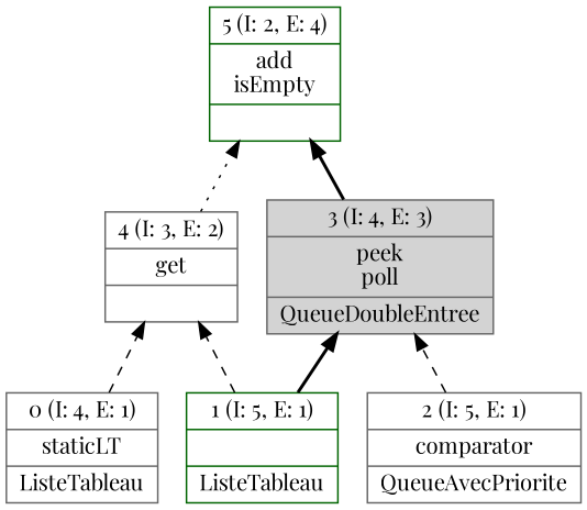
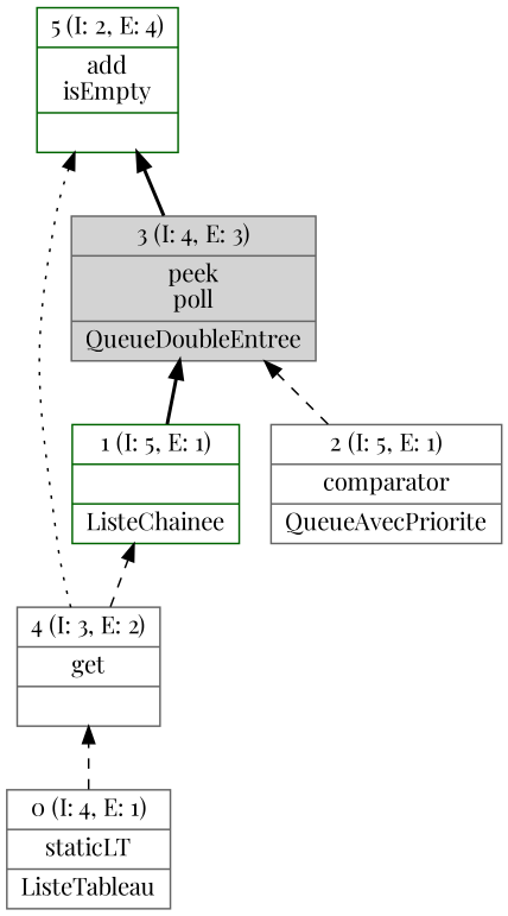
  digraph {
    fontname="Playfair Display"
    rankdir=BT
    node [color=gray40 fillcolor=white fontname="Playfair Display" shape=record style=filled]
    edge [fontname="Playfair Display" style=dashed]
    n1 [label="{0 (I: 4, E: 1)|staticLT\n|ListeTableau\n}"]
    n2 [label="{4 (I: 3, E: 2)|get\n|}"]
    n3 [color=darkgreen label="{5 (I: 2, E: 4)|add\nisEmpty\n|}"]
-   n4 [color=darkgreen label="{1 (I: 5, E: 1)||ListeTableau\n}"]
+   n4 [color=darkgreen label="{1 (I: 5, E: 1)||ListeChainee\n}"]
    n5 [fillcolor=lightgrey label="{3 (I: 4, E: 3)|peek\npoll\n|QueueDoubleEntree\n}"]
    n6 [label="{2 (I: 5, E: 1)|comparator\n|QueueAvecPriorite\n}"]
    n1 -> n2
    n2 -> n3 [style=dotted]
-   n4 -> n2
+   n2 -> n4
    n4 -> n5 [style=bold]
    n5 -> n3 [style=bold]
    n6 -> n5
  }
